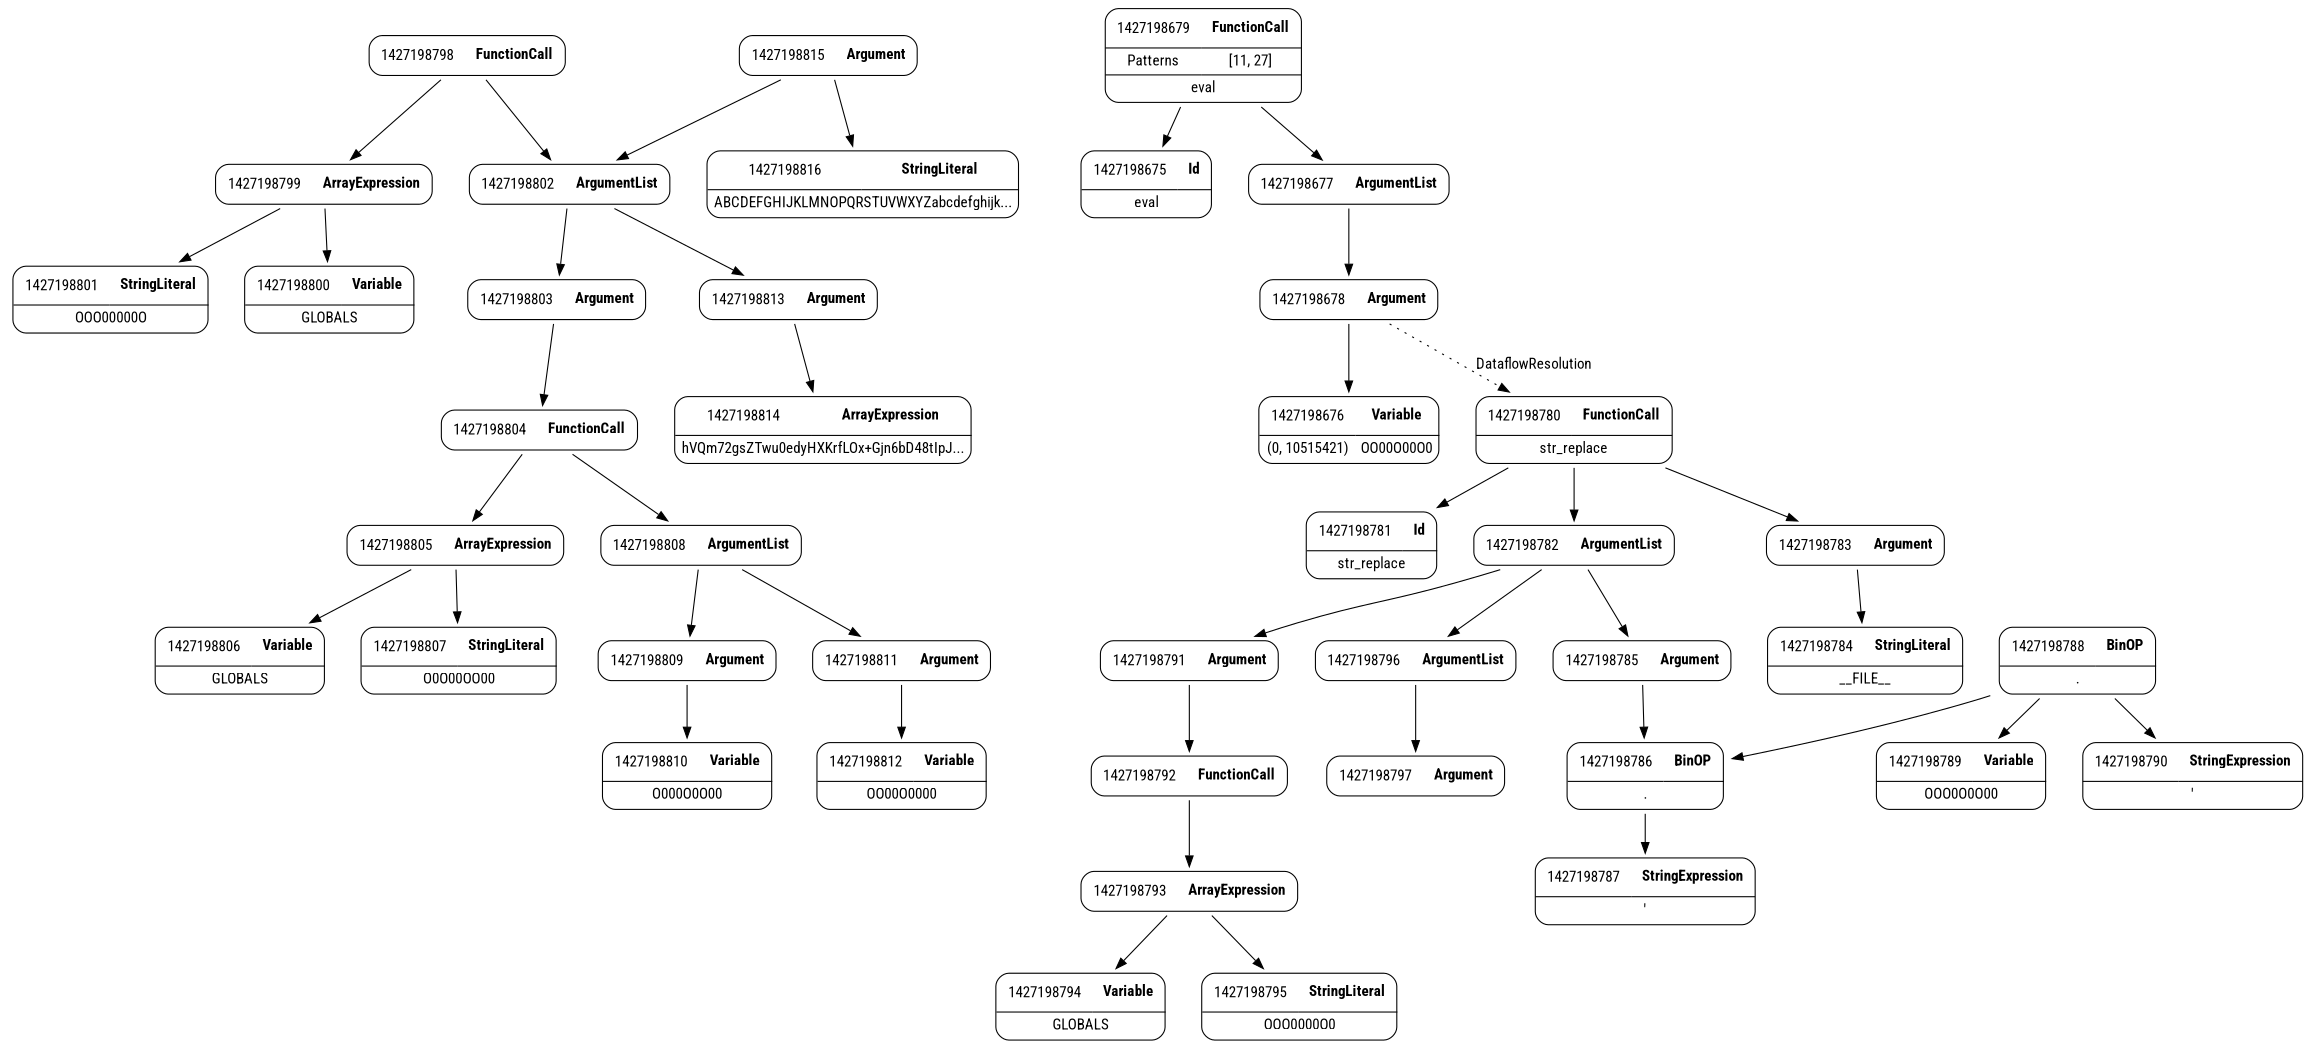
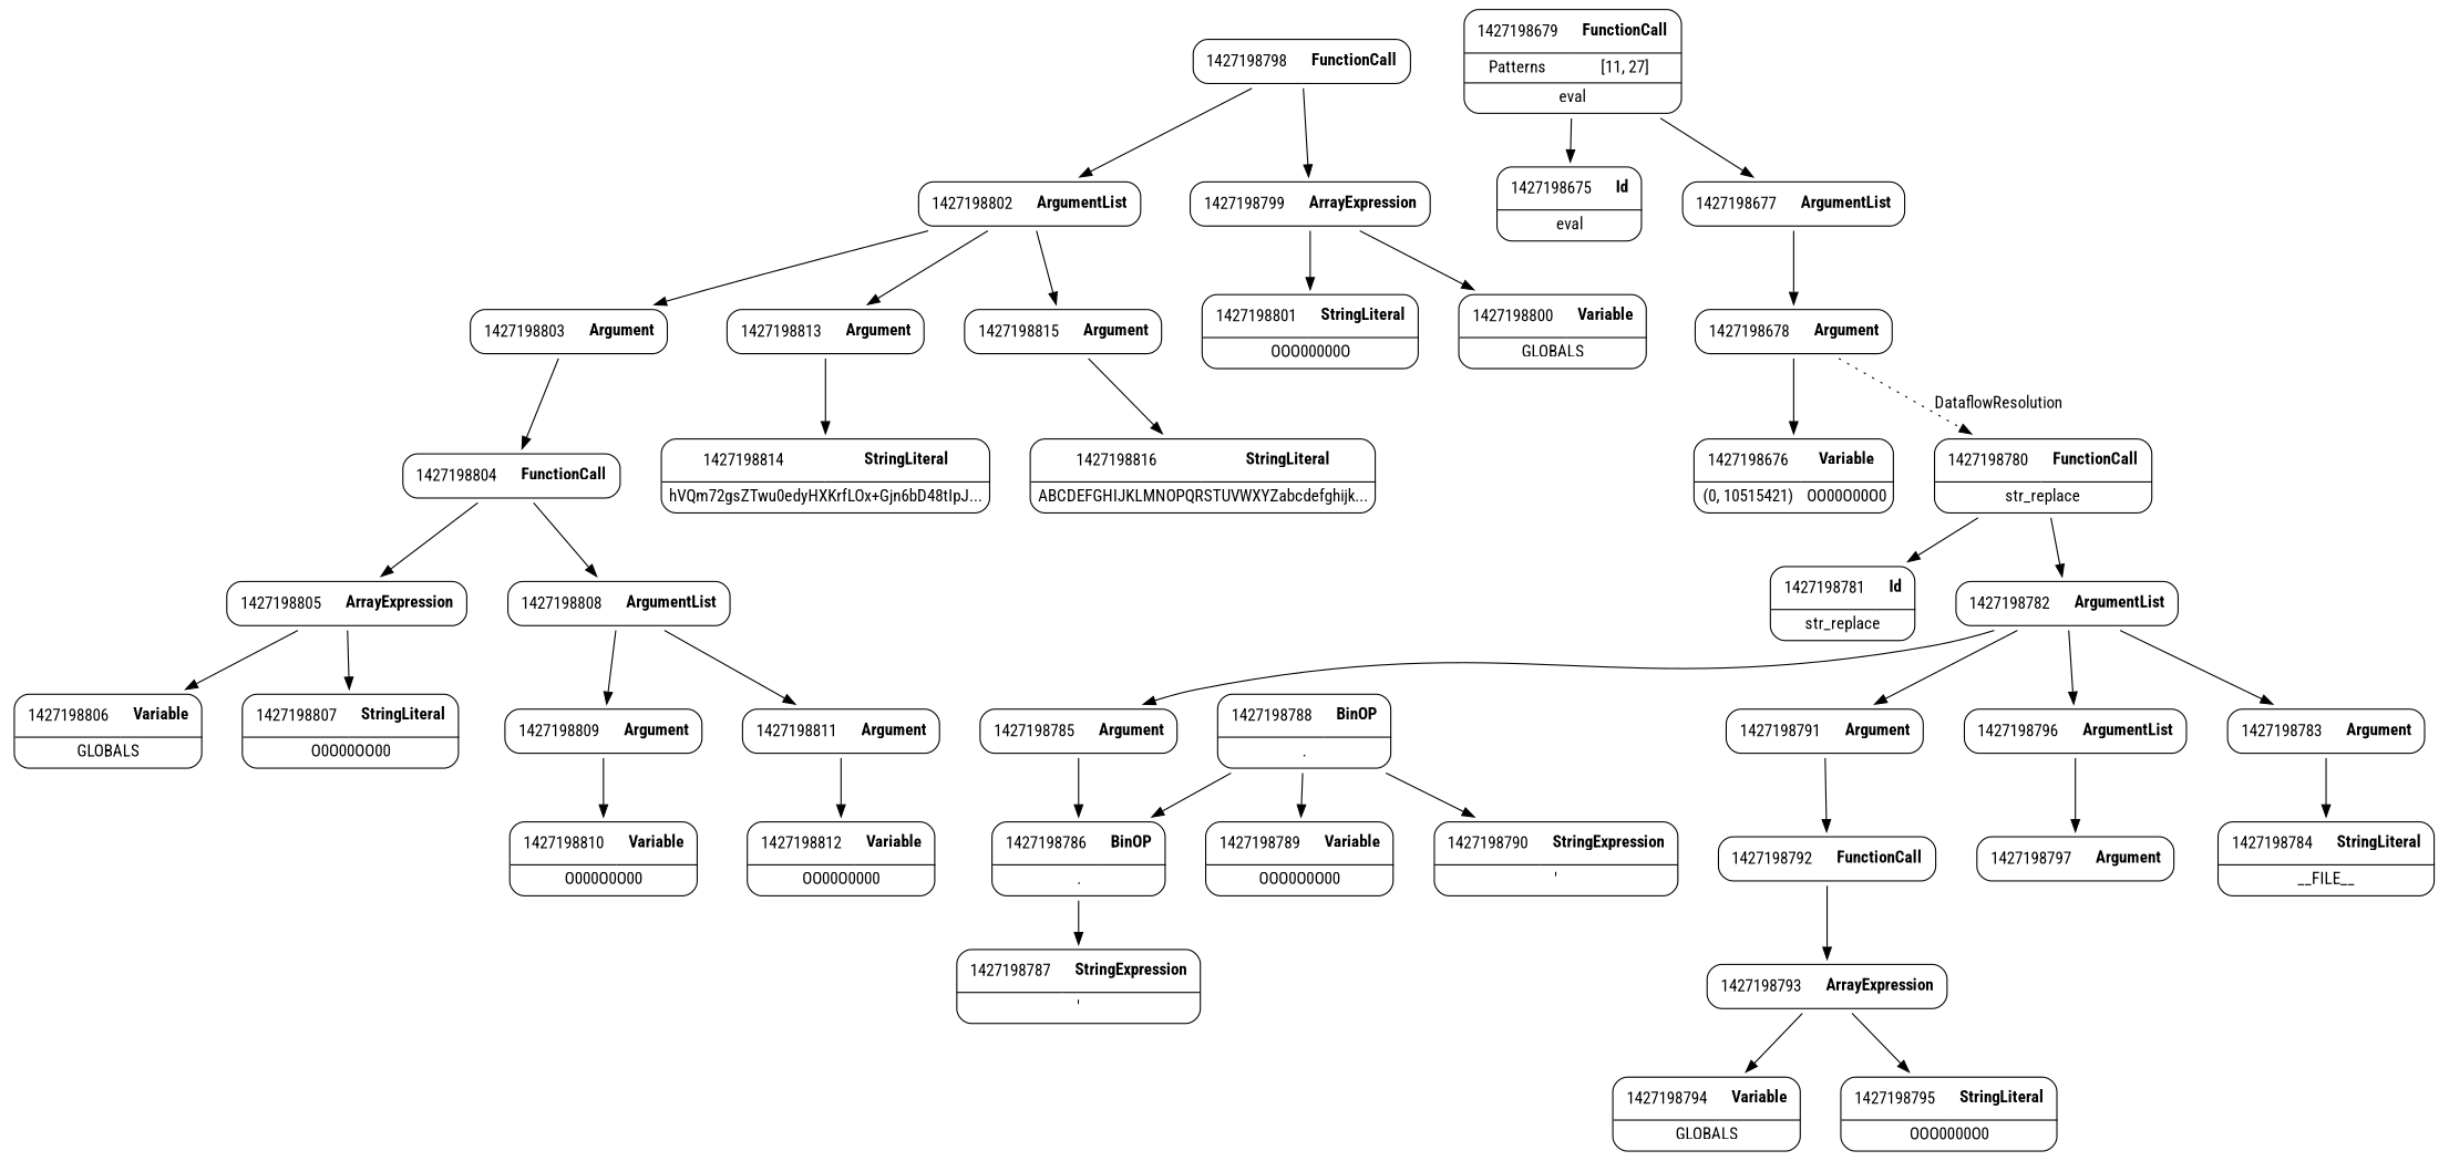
  digraph {
    fontname="Roboto Condensed"
    node [fontname="Roboto Condensed" shape=none]
    edge [fontname="Roboto Condensed" weight=2]
    n1 [label=<<TABLE border='1' cellspacing='0' cellpadding='10' style='rounded' ><TR><TD border='0'>1427198801</TD><TD border='0'><B>StringLiteral</B></TD></TR><HR/><TR><TD border='0' cellpadding='5' colspan='2'>OOO00000O</TD></TR></TABLE>>]
    n2 [label=<<TABLE border='1' cellspacing='0' cellpadding='10' style='rounded' ><TR><TD border='0'>1427198800</TD><TD border='0'><B>Variable</B></TD></TR><HR/><TR><TD border='0' cellpadding='5' colspan='2'>GLOBALS</TD></TR></TABLE>>]
    n3 [label=<<TABLE border='1' cellspacing='0' cellpadding='10' style='rounded' ><TR><TD border='0'>1427198675</TD><TD border='0'><B>Id</B></TD></TR><HR/><TR><TD border='0' cellpadding='5' colspan='2'>eval</TD></TR></TABLE>>]
    n4 [label=<<TABLE border='1' cellspacing='0' cellpadding='10' style='rounded' ><TR><TD border='0'>1427198803</TD><TD border='0'><B>Argument</B></TD></TR></TABLE>>]
    n5 [label=<<TABLE border='1' cellspacing='0' cellpadding='10' style='rounded' ><TR><TD border='0'>1427198804</TD><TD border='0'><B>FunctionCall</B></TD></TR></TABLE>>]
    n6 [label=<<TABLE border='1' cellspacing='0' cellpadding='10' style='rounded' ><TR><TD border='0'>1427198805</TD><TD border='0'><B>ArrayExpression</B></TD></TR></TABLE>>]
    n7 [label=<<TABLE border='1' cellspacing='0' cellpadding='10' style='rounded' ><TR><TD border='0'>1427198808</TD><TD border='0'><B>ArgumentList</B></TD></TR></TABLE>>]
    n8 [label=<<TABLE border='1' cellspacing='0' cellpadding='10' style='rounded' ><TR><TD border='0'>1427198806</TD><TD border='0'><B>Variable</B></TD></TR><HR/><TR><TD border='0' cellpadding='5' colspan='2'>GLOBALS</TD></TR></TABLE>>]
    n9 [label=<<TABLE border='1' cellspacing='0' cellpadding='10' style='rounded' ><TR><TD border='0'>1427198807</TD><TD border='0'><B>StringLiteral</B></TD></TR><HR/><TR><TD border='0' cellpadding='5' colspan='2'>O0O00OO00</TD></TR></TABLE>>]
    n10 [label=<<TABLE border='1' cellspacing='0' cellpadding='10' style='rounded' ><TR><TD border='0'>1427198809</TD><TD border='0'><B>Argument</B></TD></TR></TABLE>>]
    n11 [label=<<TABLE border='1' cellspacing='0' cellpadding='10' style='rounded' ><TR><TD border='0'>1427198811</TD><TD border='0'><B>Argument</B></TD></TR></TABLE>>]
    n12 [label=<<TABLE border='1' cellspacing='0' cellpadding='10' style='rounded' ><TR><TD border='0'>1427198802</TD><TD border='0'><B>ArgumentList</B></TD></TR></TABLE>>]
    n13 [label=<<TABLE border='1' cellspacing='0' cellpadding='10' style='rounded' ><TR><TD border='0'>1427198813</TD><TD border='0'><B>Argument</B></TD></TR></TABLE>>]
    n14 [label=<<TABLE border='1' cellspacing='0' cellpadding='10' style='rounded' ><TR><TD border='0'>1427198815</TD><TD border='0'><B>Argument</B></TD></TR></TABLE>>]
-   n15 [label=<<TABLE border='1' cellspacing='0' cellpadding='10' style='rounded' ><TR><TD border='0'>1427198814</TD><TD border='0'><B>ArrayExpression</B></TD></TR><HR/><TR><TD border='0' cellpadding='5' colspan='2'>hVQm72gsZTwu0edyHXKrfLOx+Gjn6bD48tIpJ...</TD></TR></TABLE>>]
+   n15 [label=<<TABLE border='1' cellspacing='0' cellpadding='10' style='rounded' ><TR><TD border='0'>1427198814</TD><TD border='0'><B>StringLiteral</B></TD></TR><HR/><TR><TD border='0' cellpadding='5' colspan='2'>hVQm72gsZTwu0edyHXKrfLOx+Gjn6bD48tIpJ...</TD></TR></TABLE>>]
    n16 [label=<<TABLE border='1' cellspacing='0' cellpadding='10' style='rounded' ><TR><TD border='0'>1427198816</TD><TD border='0'><B>StringLiteral</B></TD></TR><HR/><TR><TD border='0' cellpadding='5' colspan='2'>ABCDEFGHIJKLMNOPQRSTUVWXYZabcdefghijk...</TD></TR></TABLE>>]
    n17 [label=<<TABLE border='1' cellspacing='0' cellpadding='10' style='rounded' ><TR><TD border='0'>1427198677</TD><TD border='0'><B>ArgumentList</B></TD></TR></TABLE>>]
    n18 [label=<<TABLE border='1' cellspacing='0' cellpadding='10' style='rounded' ><TR><TD border='0'>1427198678</TD><TD border='0'><B>Argument</B></TD></TR></TABLE>>]
    n19 [label=<<TABLE border='1' cellspacing='0' cellpadding='10' style='rounded' ><TR><TD border='0'>1427198676</TD><TD border='0'><B>Variable</B></TD></TR><HR/><TR><TD border='0' cellpadding='5'>(0, 10515421)</TD><TD border='0' cellpadding='5'>OO00O00O0</TD></TR></TABLE>>]
    n20 [label=<<TABLE border='1' cellspacing='0' cellpadding='10' style='rounded' ><TR><TD border='0'>1427198780</TD><TD border='0'><B>FunctionCall</B></TD></TR><HR/><TR><TD border='0' cellpadding='5' colspan='2'>str_replace</TD></TR></TABLE>>]
    n21 [label=<<TABLE border='1' cellspacing='0' cellpadding='10' style='rounded' ><TR><TD border='0'>1427198781</TD><TD border='0'><B>Id</B></TD></TR><HR/><TR><TD border='0' cellpadding='5' colspan='2'>str_replace</TD></TR></TABLE>>]
    n22 [label=<<TABLE border='1' cellspacing='0' cellpadding='10' style='rounded' ><TR><TD border='0'>1427198782</TD><TD border='0'><B>ArgumentList</B></TD></TR></TABLE>>]
    n23 [label=<<TABLE border='1' cellspacing='0' cellpadding='10' style='rounded' ><TR><TD border='0'>1427198810</TD><TD border='0'><B>Variable</B></TD></TR><HR/><TR><TD border='0' cellpadding='5' colspan='2'>O000O0O00</TD></TR></TABLE>>]
    n24 [label=<<TABLE border='1' cellspacing='0' cellpadding='10' style='rounded' ><TR><TD border='0'>1427198812</TD><TD border='0'><B>Variable</B></TD></TR><HR/><TR><TD border='0' cellpadding='5' colspan='2'>OO00O0000</TD></TR></TABLE>>]
    n25 [label=<<TABLE border='1' cellspacing='0' cellpadding='10' style='rounded' ><TR><TD border='0'>1427198679</TD><TD border='0'><B>FunctionCall</B></TD></TR><HR/><TR><TD border='0' cellpadding='5'>Patterns</TD><TD border='0' cellpadding='5'>[11, 27]</TD></TR><HR/><TR><TD border='0' cellpadding='5' colspan='2'>eval</TD></TR></TABLE>>]
    n26 [label=<<TABLE border='1' cellspacing='0' cellpadding='10' style='rounded' ><TR><TD border='0'>1427198785</TD><TD border='0'><B>Argument</B></TD></TR></TABLE>>]
    n27 [label=<<TABLE border='1' cellspacing='0' cellpadding='10' style='rounded' ><TR><TD border='0'>1427198791</TD><TD border='0'><B>Argument</B></TD></TR></TABLE>>]
    n28 [label=<<TABLE border='1' cellspacing='0' cellpadding='10' style='rounded' ><TR><TD border='0'>1427198796</TD><TD border='0'><B>ArgumentList</B></TD></TR></TABLE>>]
    n29 [label=<<TABLE border='1' cellspacing='0' cellpadding='10' style='rounded' ><TR><TD border='0'>1427198783</TD><TD border='0'><B>Argument</B></TD></TR></TABLE>>]
    n30 [label=<<TABLE border='1' cellspacing='0' cellpadding='10' style='rounded' ><TR><TD border='0'>1427198786</TD><TD border='0'><B>BinOP</B></TD></TR><HR/><TR><TD border='0' cellpadding='5' colspan='2'>.</TD></TR></TABLE>>]
    n31 [label=<<TABLE border='1' cellspacing='0' cellpadding='10' style='rounded' ><TR><TD border='0'>1427198787</TD><TD border='0'><B>StringExpression</B></TD></TR><HR/><TR><TD border='0' cellpadding='5' colspan='2'>'</TD></TR></TABLE>>]
    n32 [label=<<TABLE border='1' cellspacing='0' cellpadding='10' style='rounded' ><TR><TD border='0'>1427198788</TD><TD border='0'><B>BinOP</B></TD></TR><HR/><TR><TD border='0' cellpadding='5' colspan='2'>.</TD></TR></TABLE>>]
    n33 [label=<<TABLE border='1' cellspacing='0' cellpadding='10' style='rounded' ><TR><TD border='0'>1427198789</TD><TD border='0'><B>Variable</B></TD></TR><HR/><TR><TD border='0' cellpadding='5' colspan='2'>OOO0O0O00</TD></TR></TABLE>>]
    n34 [label=<<TABLE border='1' cellspacing='0' cellpadding='10' style='rounded' ><TR><TD border='0'>1427198790</TD><TD border='0'><B>StringExpression</B></TD></TR><HR/><TR><TD border='0' cellpadding='5' colspan='2'>'</TD></TR></TABLE>>]
    n35 [label=<<TABLE border='1' cellspacing='0' cellpadding='10' style='rounded' ><TR><TD border='0'>1427198784</TD><TD border='0'><B>StringLiteral</B></TD></TR><HR/><TR><TD border='0' cellpadding='5' colspan='2'>__FILE__</TD></TR></TABLE>>]
    n36 [label=<<TABLE border='1' cellspacing='0' cellpadding='10' style='rounded' ><TR><TD border='0'>1427198792</TD><TD border='0'><B>FunctionCall</B></TD></TR></TABLE>>]
    n37 [label=<<TABLE border='1' cellspacing='0' cellpadding='10' style='rounded' ><TR><TD border='0'>1427198793</TD><TD border='0'><B>ArrayExpression</B></TD></TR></TABLE>>]
    n38 [label=<<TABLE border='1' cellspacing='0' cellpadding='10' style='rounded' ><TR><TD border='0'>1427198794</TD><TD border='0'><B>Variable</B></TD></TR><HR/><TR><TD border='0' cellpadding='5' colspan='2'>GLOBALS</TD></TR></TABLE>>]
    n39 [label=<<TABLE border='1' cellspacing='0' cellpadding='10' style='rounded' ><TR><TD border='0'>1427198795</TD><TD border='0'><B>StringLiteral</B></TD></TR><HR/><TR><TD border='0' cellpadding='5' colspan='2'>OOO0000O0</TD></TR></TABLE>>]
    n40 [label=<<TABLE border='1' cellspacing='0' cellpadding='10' style='rounded' ><TR><TD border='0'>1427198797</TD><TD border='0'><B>Argument</B></TD></TR></TABLE>>]
    n41 [label=<<TABLE border='1' cellspacing='0' cellpadding='10' style='rounded' ><TR><TD border='0'>1427198798</TD><TD border='0'><B>FunctionCall</B></TD></TR></TABLE>>]
    n42 [label=<<TABLE border='1' cellspacing='0' cellpadding='10' style='rounded' ><TR><TD border='0'>1427198799</TD><TD border='0'><B>ArrayExpression</B></TD></TR></TABLE>>]
    n4 -> n5
    n5 -> n6
    n5 -> n7
    n6 -> n8
    n6 -> n9
    n7 -> n10
    n7 -> n11
    n10 -> n23
    n11 -> n24
    n12 -> n4
    n12 -> n13
-   n14 -> n12
+   n12 -> n14
    n13 -> n15
    n14 -> n16
    n17 -> n18
    n18 -> n19
    n18 -> n20 [label=DataflowResolution style=dotted weight=""]
    n20 -> n21
    n20 -> n22
    n22 -> n26
    n22 -> n27
    n22 -> n28
-   n20 -> n29
+   n22 -> n29
    n25 -> n3
    n25 -> n17
    n26 -> n30
    n27 -> n36
    n28 -> n40
    n29 -> n35
    n30 -> n31
    n32 -> n30
    n32 -> n33
    n32 -> n34
    n36 -> n37
    n37 -> n38
    n37 -> n39
    n41 -> n12
    n41 -> n42
    n42 -> n1
    n42 -> n2
  }
